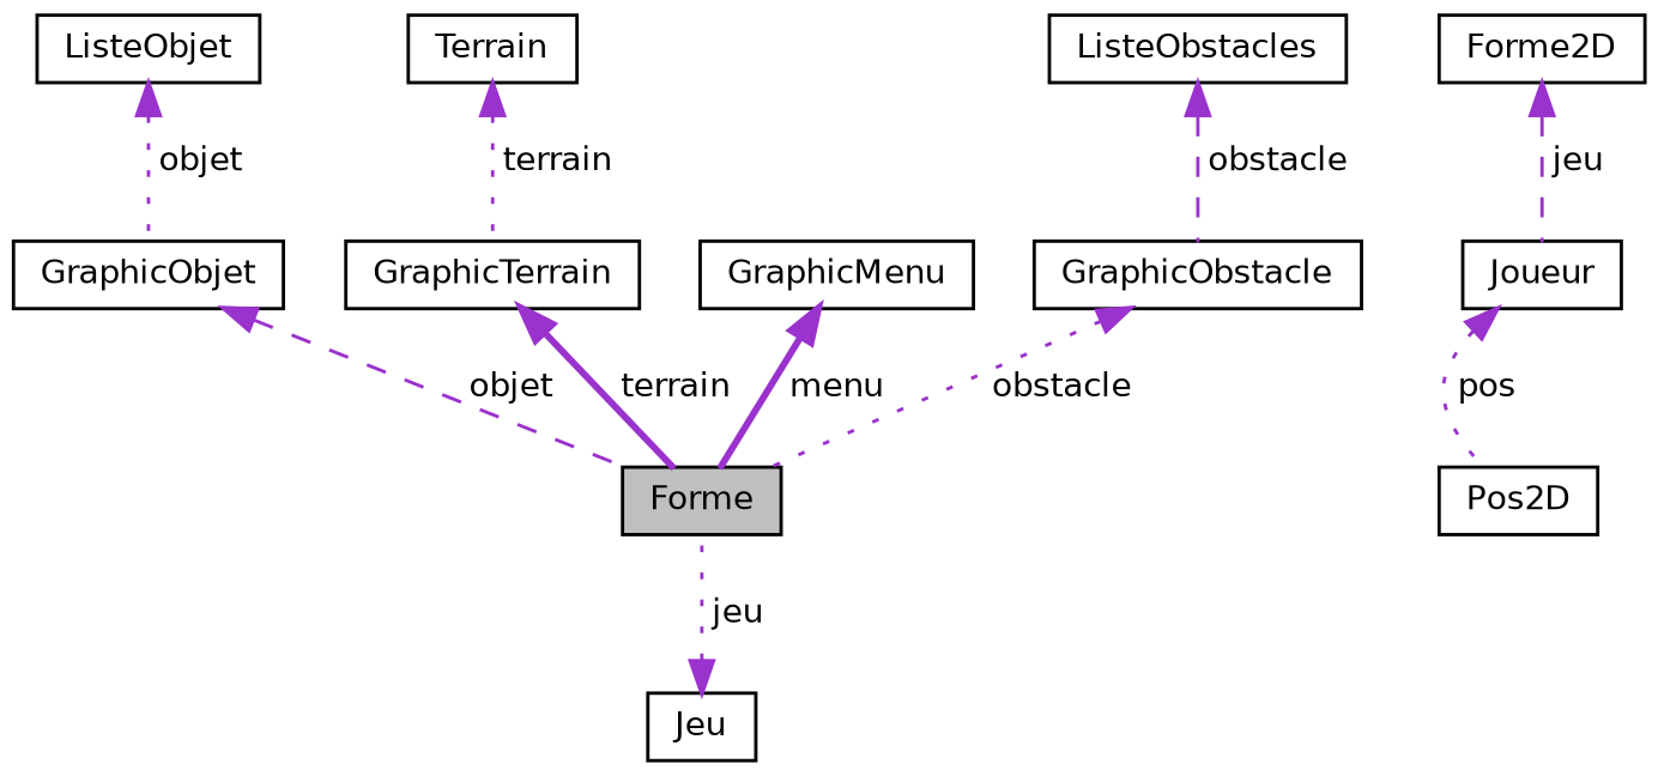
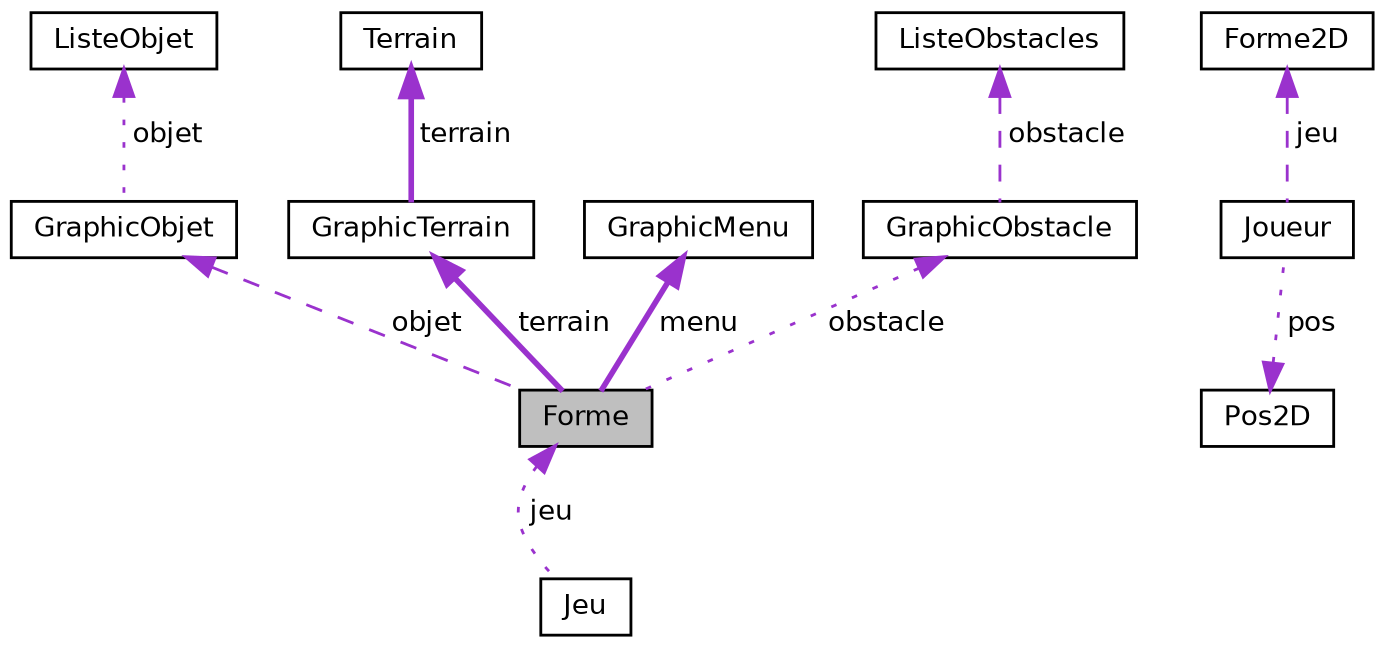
  digraph {
    node [color=black fillcolor=white fontname=Helvetica fontsize=10 shape=record style=filled]
    edge [color=darkorchid3 dir=back fontname=Helvetica fontsize=10 labelfontname=Helvetica labelfontsize=10 style=dotted]
    n1 [fillcolor=grey75 fontcolor=black height=0.2 label=Forme width=0.4]
    n2 [height=0.2 label=GraphicObjet width=0.4]
    n3 [height=0.2 label=ListeObjet width=0.4]
    n4 [height=0.2 label=Jeu width=0.4]
    n5 [height=0.2 label=GraphicTerrain width=0.4]
    n6 [height=0.2 label=Terrain width=0.4]
    n7 [height=0.2 label=GraphicMenu width=0.4]
    n8 [height=0.2 label=GraphicObstacle width=0.4]
    n9 [height=0.2 label=ListeObstacles width=0.4]
    n10 [height=0.2 label=Joueur width=0.4]
    n11 [height=0.2 label=Pos2D width=0.4]
    n12 [height=0.2 label=Forme2D width=0.4]
    n2 -> n1 [label=" objet" style=dashed]
    n3 -> n2 [label=" objet"]
-   n4 -> n1 [label=" jeu"]
+   n1 -> n4 [label=" jeu"]
    n5 -> n1 [label=" terrain" style=bold]
-   n6 -> n5 [label=" terrain"]
+   n6 -> n5 [label=" terrain" style=bold]
    n7 -> n1 [label=" menu" style=bold]
    n8 -> n1 [label=" obstacle"]
    n9 -> n8 [label=" obstacle" style=dashed]
-   n10 -> n11 [label=" pos"]
+   n11 -> n10 [label=" pos"]
    n12 -> n10 [label=" jeu" style=dashed]
  }
